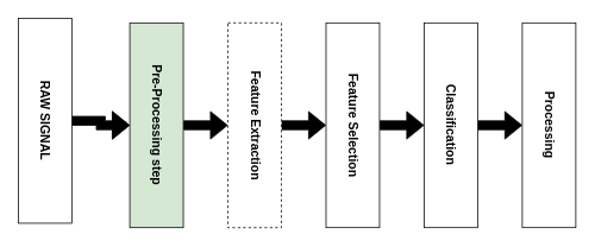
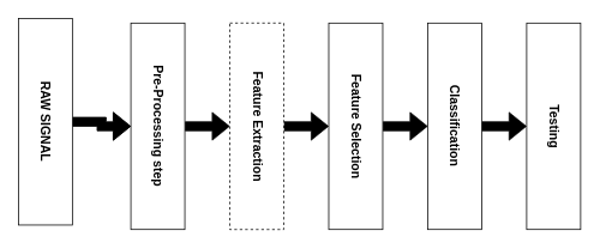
  <mxCell id="0" />
  <mxCell id="1" parent="0" />
  <mxCell id="2" value="" style="edgeStyle=orthogonalEdgeStyle;rounded=0;orthogonalLoop=1;jettySize=auto;html=1;shape=flexArrow;fillColor=light-dark(#000000,#000000);" edge="1" parent="1" source="3" target="5"><mxGeometry relative="1" as="geometry" /></mxCell>
  <mxCell id="3" value="RAW SIGNAL" style="rounded=0;whiteSpace=wrap;html=1;textDirection=vertical-rl;labelPosition=center;verticalLabelPosition=middle;align=center;verticalAlign=middle;fontStyle=1;fontSize=14;" vertex="1" parent="1"><mxGeometry x="20" y="20" width="60" height="230" as="geometry" /></mxCell>
  <mxCell id="4" value="" style="edgeStyle=orthogonalEdgeStyle;rounded=0;orthogonalLoop=1;jettySize=auto;html=1;shape=flexArrow;fillColor=light-dark(#000000,#000000);" edge="1" parent="1" source="5" target="7"><mxGeometry relative="1" as="geometry" /></mxCell>
- <mxCell id="5" value="Pre-Processing step" style="rounded=0;whiteSpace=wrap;html=1;textDirection=vertical-rl;labelPosition=center;verticalLabelPosition=middle;align=center;verticalAlign=middle;fontStyle=1;fontSize=14;fillColor=#d5e8d4;" vertex="1" parent="1"><mxGeometry x="145" y="25" width="60" height="230" as="geometry" /></mxCell>
+ <mxCell id="5" value="Pre-Processing step" style="rounded=0;whiteSpace=wrap;html=1;textDirection=vertical-rl;labelPosition=center;verticalLabelPosition=middle;align=center;verticalAlign=middle;fontStyle=1;fontSize=14;" vertex="1" parent="1"><mxGeometry x="145" y="25" width="60" height="230" as="geometry" /></mxCell>
  <mxCell id="6" value="" style="edgeStyle=orthogonalEdgeStyle;rounded=0;orthogonalLoop=1;jettySize=auto;html=1;shape=flexArrow;fillColor=light-dark(#000000,#000000);" edge="1" parent="1" source="7" target="9"><mxGeometry relative="1" as="geometry" /></mxCell>
  <mxCell id="7" value="Feature Extraction" style="rounded=0;whiteSpace=wrap;html=1;textDirection=vertical-rl;labelPosition=center;verticalLabelPosition=middle;align=center;verticalAlign=middle;fontStyle=1;fontSize=14;dashed=1;" vertex="1" parent="1"><mxGeometry x="255" y="25" width="60" height="230" as="geometry" /></mxCell>
  <mxCell id="8" value="" style="edgeStyle=orthogonalEdgeStyle;rounded=0;orthogonalLoop=1;jettySize=auto;html=1;shape=flexArrow;fillColor=light-dark(#000000,#000000);" edge="1" parent="1" source="9" target="11"><mxGeometry relative="1" as="geometry" /></mxCell>
  <mxCell id="9" value="Feature Selection" style="rounded=0;whiteSpace=wrap;html=1;textDirection=vertical-rl;labelPosition=center;verticalLabelPosition=middle;align=center;verticalAlign=middle;fontStyle=1;fontSize=14;" vertex="1" parent="1"><mxGeometry x="365" y="25" width="60" height="230" as="geometry" /></mxCell>
  <mxCell id="10" value="" style="edgeStyle=orthogonalEdgeStyle;rounded=0;orthogonalLoop=1;jettySize=auto;html=1;shape=flexArrow;fillColor=light-dark(#000000,#000000);" edge="1" parent="1" source="11" target="12"><mxGeometry relative="1" as="geometry" /></mxCell>
  <mxCell id="11" value="Classification" style="rounded=0;whiteSpace=wrap;html=1;textDirection=vertical-rl;labelPosition=center;verticalLabelPosition=middle;align=center;verticalAlign=middle;fontStyle=1;fontSize=14;" vertex="1" parent="1"><mxGeometry x="475" y="25" width="60" height="230" as="geometry" /></mxCell>
- <mxCell id="12" value="Processing" style="rounded=0;whiteSpace=wrap;html=1;textDirection=vertical-rl;labelPosition=center;verticalLabelPosition=middle;align=center;verticalAlign=middle;fontStyle=1;fontSize=14;" vertex="1" parent="1"><mxGeometry x="585" y="25" width="60" height="230" as="geometry" /></mxCell>
+ <mxCell id="12" value="Testing" style="rounded=0;whiteSpace=wrap;html=1;textDirection=vertical-rl;labelPosition=center;verticalLabelPosition=middle;align=center;verticalAlign=middle;fontStyle=1;fontSize=14;" vertex="1" parent="1"><mxGeometry x="585" y="25" width="60" height="230" as="geometry" /></mxCell>
